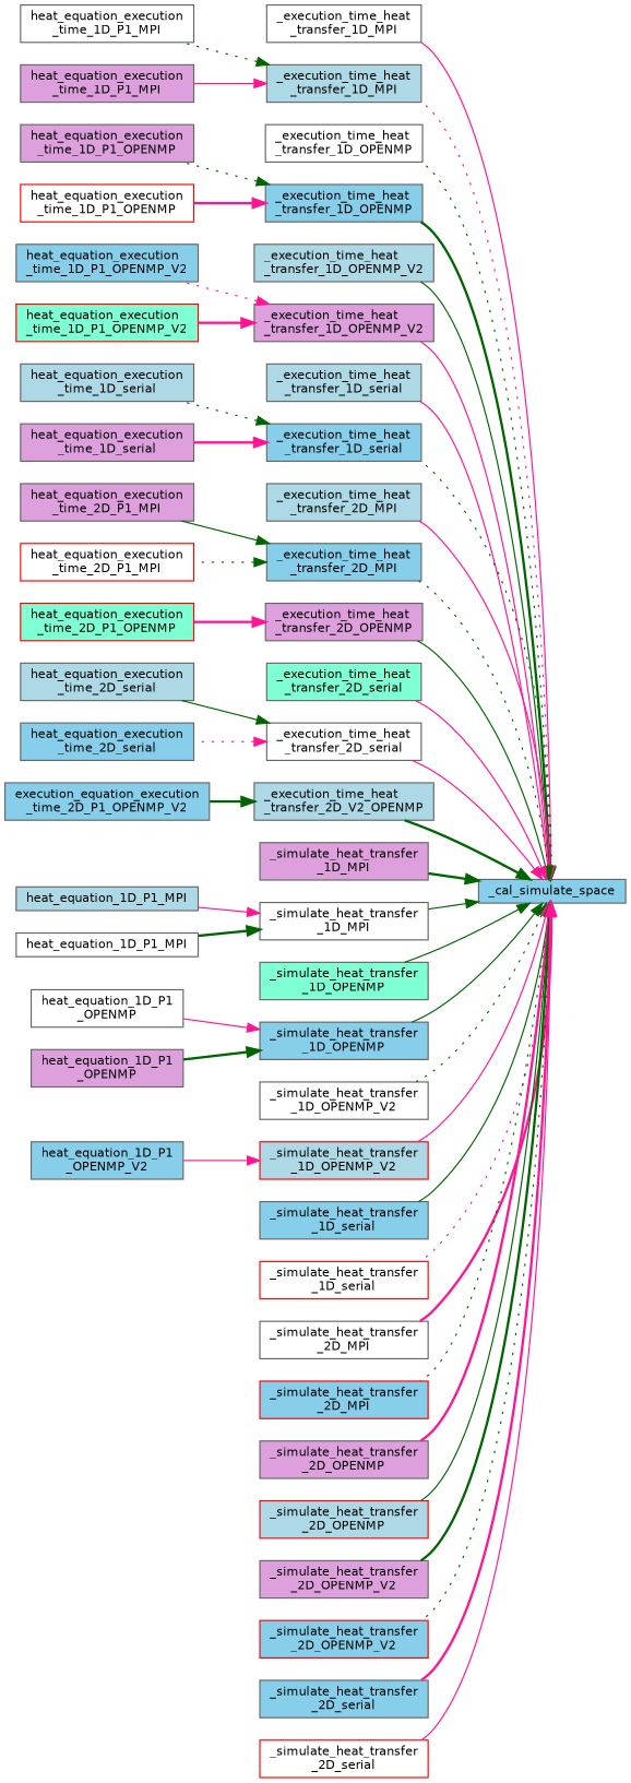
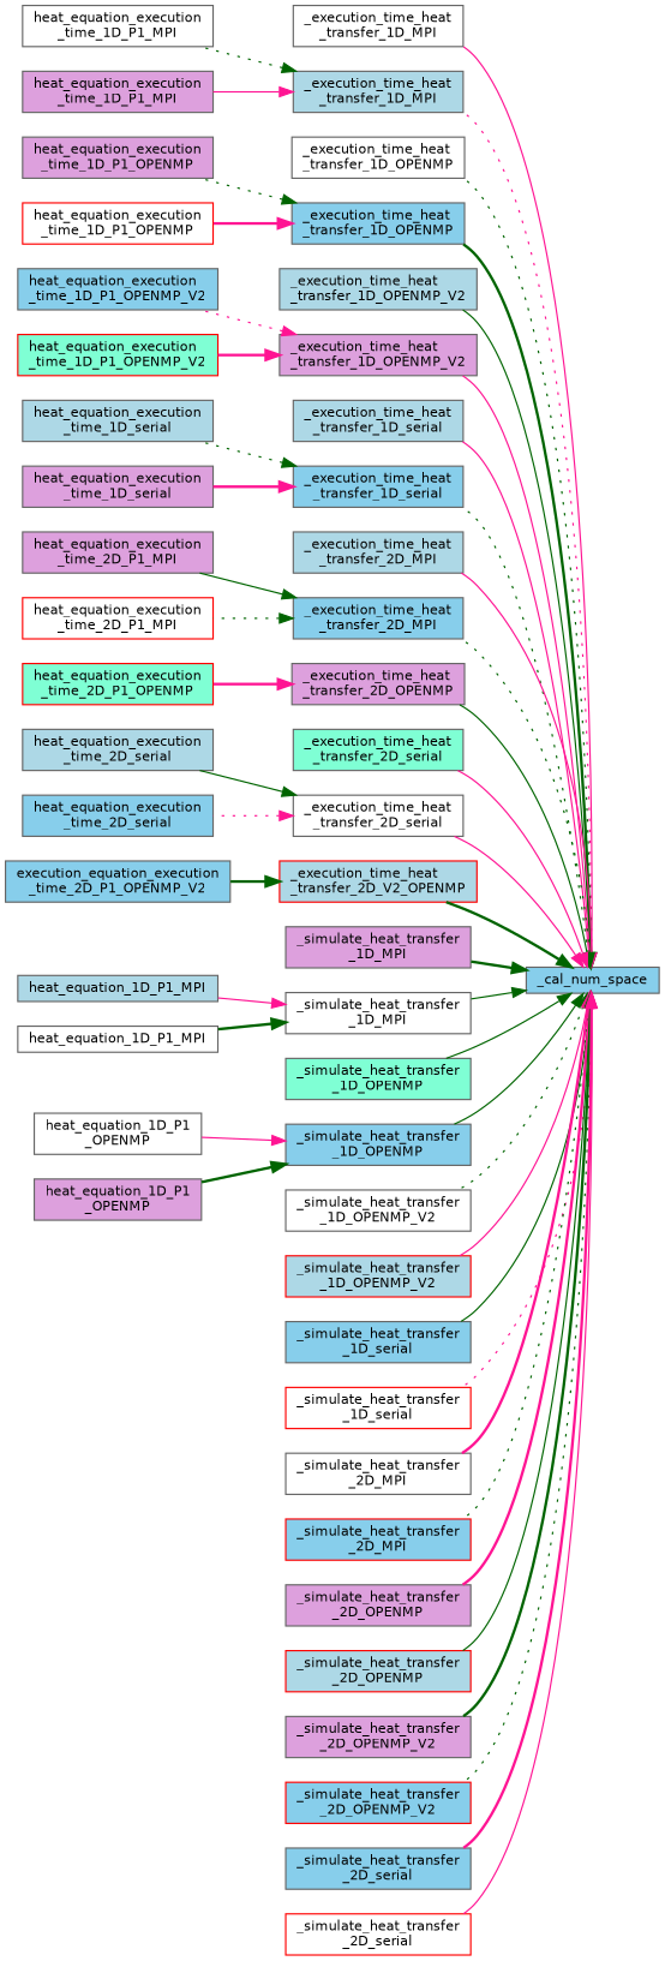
  digraph {
    rankdir=RL
    node [color=grey40 fillcolor=skyblue fontname=Helvetica fontsize=10 shape=box style=filled]
    edge [color=darkgreen dir=back fontname=Helvetica fontsize=10 labelfontname=Helvetica labelfontsize=10 style=solid]
-   n1 [color=gray40 fontcolor=black height=0.2 label=_cal_simulate_space width=0.4]
+   n1 [color=gray40 fontcolor=black height=0.2 label=_cal_num_space width=0.4]
    n2 [fillcolor=white height=0.2 label="_execution_time_heat\l_transfer_1D_MPI" width=0.4]
    n3 [fillcolor=lightblue height=0.2 label="_execution_time_heat\l_transfer_1D_MPI" width=0.4]
    n4 [fillcolor=white height=0.2 label="_execution_time_heat\l_transfer_1D_OPENMP" width=0.4]
    n5 [height=0.2 label="_execution_time_heat\l_transfer_1D_OPENMP" width=0.4]
    n6 [fillcolor=lightblue height=0.2 label="_execution_time_heat\l_transfer_1D_OPENMP_V2" width=0.4]
    n7 [fillcolor=plum height=0.2 label="_execution_time_heat\l_transfer_1D_OPENMP_V2" width=0.4]
    n8 [fillcolor=lightblue height=0.2 label="_execution_time_heat\l_transfer_1D_serial" width=0.4]
    n9 [height=0.2 label="_execution_time_heat\l_transfer_1D_serial" width=0.4]
    n10 [fillcolor=lightblue height=0.2 label="_execution_time_heat\l_transfer_2D_MPI" width=0.4]
    n11 [height=0.2 label="_execution_time_heat\l_transfer_2D_MPI" width=0.4]
    n12 [fillcolor=plum height=0.2 label="_execution_time_heat\l_transfer_2D_OPENMP" width=0.4]
    n13 [fillcolor=aquamarine height=0.2 label="_execution_time_heat\l_transfer_2D_serial" width=0.4]
    n14 [fillcolor=white height=0.2 label="_execution_time_heat\l_transfer_2D_serial" width=0.4]
-   n15 [fillcolor=lightblue height=0.2 label="_execution_time_heat\l_transfer_2D_V2_OPENMP" width=0.4]
+   n15 [color=red fillcolor=lightblue height=0.2 label="_execution_time_heat\l_transfer_2D_V2_OPENMP" width=0.4]
    n16 [fillcolor=plum height=0.2 label="_simulate_heat_transfer\l_1D_MPI" width=0.4]
    n17 [fillcolor=white height=0.2 label="_simulate_heat_transfer\l_1D_MPI" width=0.4]
    n18 [fillcolor=aquamarine height=0.2 label="_simulate_heat_transfer\l_1D_OPENMP" width=0.4]
    n19 [height=0.2 label="_simulate_heat_transfer\l_1D_OPENMP" width=0.4]
    n20 [fillcolor=white height=0.2 label="_simulate_heat_transfer\l_1D_OPENMP_V2" width=0.4]
    n21 [color=red fillcolor=lightblue height=0.2 label="_simulate_heat_transfer\l_1D_OPENMP_V2" width=0.4]
    n22 [height=0.2 label="_simulate_heat_transfer\l_1D_serial" width=0.4]
    n23 [color=red fillcolor=white height=0.2 label="_simulate_heat_transfer\l_1D_serial" width=0.4]
    n24 [fillcolor=white height=0.2 label="_simulate_heat_transfer\l_2D_MPI" width=0.4]
    n25 [color=red height=0.2 label="_simulate_heat_transfer\l_2D_MPI" width=0.4]
    n26 [fillcolor=plum height=0.2 label="_simulate_heat_transfer\l_2D_OPENMP" width=0.4]
    n27 [color=red fillcolor=lightblue height=0.2 label="_simulate_heat_transfer\l_2D_OPENMP" width=0.4]
    n28 [fillcolor=plum height=0.2 label="_simulate_heat_transfer\l_2D_OPENMP_V2" width=0.4]
    n29 [color=red height=0.2 label="_simulate_heat_transfer\l_2D_OPENMP_V2" width=0.4]
    n30 [height=0.2 label="_simulate_heat_transfer\l_2D_serial" width=0.4]
    n31 [color=red fillcolor=white height=0.2 label="_simulate_heat_transfer\l_2D_serial" width=0.4]
    n32 [fillcolor=white height=0.2 label="heat_equation_execution\l_time_1D_P1_MPI" width=0.4]
    n33 [fillcolor=plum height=0.2 label="heat_equation_execution\l_time_1D_P1_MPI" width=0.4]
    n34 [fillcolor=plum height=0.2 label="heat_equation_execution\l_time_1D_P1_OPENMP" width=0.4]
    n35 [color=red fillcolor=white height=0.2 label="heat_equation_execution\l_time_1D_P1_OPENMP" width=0.4]
    n36 [height=0.2 label="heat_equation_execution\l_time_1D_P1_OPENMP_V2" width=0.4]
    n37 [color=red fillcolor=aquamarine height=0.2 label="heat_equation_execution\l_time_1D_P1_OPENMP_V2" width=0.4]
    n38 [fillcolor=lightblue height=0.2 label="heat_equation_execution\l_time_1D_serial" width=0.4]
    n39 [fillcolor=plum height=0.2 label="heat_equation_execution\l_time_1D_serial" width=0.4]
    n40 [fillcolor=plum height=0.2 label="heat_equation_execution\l_time_2D_P1_MPI" width=0.4]
    n41 [color=red fillcolor=white height=0.2 label="heat_equation_execution\l_time_2D_P1_MPI" width=0.4]
    n42 [color=red fillcolor=aquamarine height=0.2 label="heat_equation_execution\l_time_2D_P1_OPENMP" width=0.4]
    n43 [fillcolor=lightblue height=0.2 label="heat_equation_execution\l_time_2D_serial" width=0.4]
    n44 [height=0.2 label="heat_equation_execution\l_time_2D_serial" width=0.4]
    n45 [height=0.2 label="execution_equation_execution\l_time_2D_P1_OPENMP_V2" width=0.4]
    n46 [fillcolor=lightblue height=0.2 label=heat_equation_1D_P1_MPI width=0.4]
    n47 [fillcolor=white height=0.2 label=heat_equation_1D_P1_MPI width=0.4]
    n48 [fillcolor=white height=0.2 label="heat_equation_1D_P1\l_OPENMP" width=0.4]
    n49 [fillcolor=plum height=0.2 label="heat_equation_1D_P1\l_OPENMP" width=0.4]
-   n50 [height=0.2 label="heat_equation_1D_P1\l_OPENMP_V2" width=0.4]
    n1 -> n2 [color=deeppink]
    n1 -> n3 [color=deeppink style=dotted]
    n1 -> n4 [style=dotted]
    n1 -> n5 [style=bold]
    n1 -> n6
    n1 -> n7 [color=deeppink]
    n1 -> n8 [color=deeppink]
    n1 -> n9 [style=dotted]
    n1 -> n10 [color=deeppink]
    n1 -> n11 [style=dotted]
    n1 -> n12
    n1 -> n13 [color=deeppink]
    n1 -> n14 [color=deeppink]
    n1 -> n15 [style=bold]
    n1 -> n16 [style=bold]
    n1 -> n17
    n1 -> n18
    n1 -> n19
    n1 -> n20 [style=dotted]
    n1 -> n21 [color=deeppink]
    n1 -> n22
    n1 -> n23 [color=deeppink style=dotted]
    n1 -> n24 [color=deeppink style=bold]
    n1 -> n25 [style=dotted]
    n1 -> n26 [color=deeppink style=bold]
    n1 -> n27
    n1 -> n28 [style=bold]
    n1 -> n29 [style=dotted]
    n1 -> n30 [color=deeppink style=bold]
    n1 -> n31 [color=deeppink]
    n3 -> n32 [style=dotted]
    n3 -> n33 [color=deeppink]
    n5 -> n34 [style=dotted]
    n5 -> n35 [color=deeppink style=bold]
    n7 -> n36 [color=deeppink style=dotted]
    n7 -> n37 [color=deeppink style=bold]
    n9 -> n38 [style=dotted]
    n9 -> n39 [color=deeppink style=bold]
    n11 -> n40
    n11 -> n41 [style=dotted]
    n12 -> n42 [color=deeppink style=bold]
    n14 -> n43
    n14 -> n44 [color=deeppink style=dotted]
    n15 -> n45 [style=bold]
    n17 -> n46 [color=deeppink]
    n17 -> n47 [style=bold]
    n19 -> n48 [color=deeppink]
    n19 -> n49 [style=bold]
-   n21 -> n50 [color=deeppink]
  }
